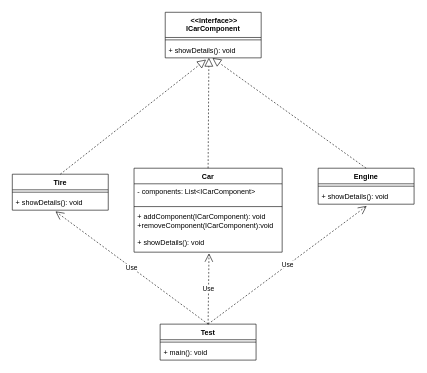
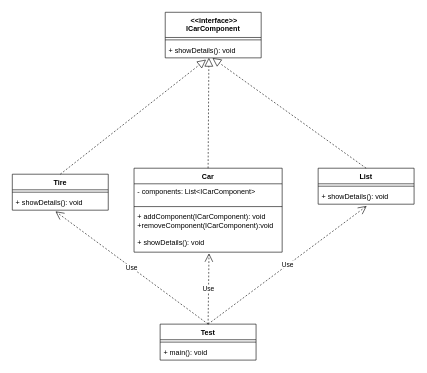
  <mxCell id="0" />
  <mxCell id="1" parent="0" />
  <mxCell id="2" value=" &lt;&lt;interface&gt;&gt;&#10;ICarComponent" style="swimlane;fontStyle=1;align=center;verticalAlign=top;childLayout=stackLayout;horizontal=1;startSize=42;horizontalStack=0;resizeParent=1;resizeParentMax=0;resizeLast=0;collapsible=1;marginBottom=0;" vertex="1" parent="1"><mxGeometry x="275" y="20" width="160" height="76" as="geometry" /></mxCell>
  <mxCell id="3" value="" style="line;strokeWidth=1;fillColor=none;align=left;verticalAlign=middle;spacingTop=-1;spacingLeft=3;spacingRight=3;rotatable=0;labelPosition=right;points=[];portConstraint=eastwest;" vertex="1" parent="2"><mxGeometry y="42" width="160" height="8" as="geometry" /></mxCell>
  <mxCell id="4" value="+ showDetails(): void" style="text;strokeColor=none;fillColor=none;align=left;verticalAlign=top;spacingLeft=4;spacingRight=4;overflow=hidden;rotatable=0;points=[[0,0.5],[1,0.5]];portConstraint=eastwest;" vertex="1" parent="2"><mxGeometry y="50" width="160" height="26" as="geometry" /></mxCell>
  <mxCell id="5" value="Car" style="swimlane;fontStyle=1;align=center;verticalAlign=top;childLayout=stackLayout;horizontal=1;startSize=26;horizontalStack=0;resizeParent=1;resizeParentMax=0;resizeLast=0;collapsible=1;marginBottom=0;" vertex="1" parent="1"><mxGeometry x="223" y="280" width="247" height="140" as="geometry" /></mxCell>
  <mxCell id="6" value="- components: List&lt;ICarComponent&gt;" style="text;strokeColor=none;fillColor=none;align=left;verticalAlign=top;spacingLeft=4;spacingRight=4;overflow=hidden;rotatable=0;points=[[0,0.5],[1,0.5]];portConstraint=eastwest;" vertex="1" parent="5"><mxGeometry y="26" width="247" height="34" as="geometry" /></mxCell>
  <mxCell id="7" value="" style="line;strokeWidth=1;fillColor=none;align=left;verticalAlign=middle;spacingTop=-1;spacingLeft=3;spacingRight=3;rotatable=0;labelPosition=right;points=[];portConstraint=eastwest;" vertex="1" parent="5"><mxGeometry y="60" width="247" height="8" as="geometry" /></mxCell>
  <mxCell id="8" value="+ addComponent(ICarComponent): void&#10;+removeComponent(ICarComponent):void&#10;&#10;+ showDetails(): void" style="text;strokeColor=none;fillColor=none;align=left;verticalAlign=top;spacingLeft=4;spacingRight=4;overflow=hidden;rotatable=0;points=[[0,0.5],[1,0.5]];portConstraint=eastwest;" vertex="1" parent="5"><mxGeometry y="68" width="247" height="72" as="geometry" /></mxCell>
- <mxCell id="9" value="Engine" style="swimlane;fontStyle=1;align=center;verticalAlign=top;childLayout=stackLayout;horizontal=1;startSize=26;horizontalStack=0;resizeParent=1;resizeParentMax=0;resizeLast=0;collapsible=1;marginBottom=0;" vertex="1" parent="1"><mxGeometry x="530" y="280" width="160" height="60" as="geometry" /></mxCell>
+ <mxCell id="9" value="List" style="swimlane;fontStyle=1;align=center;verticalAlign=top;childLayout=stackLayout;horizontal=1;startSize=26;horizontalStack=0;resizeParent=1;resizeParentMax=0;resizeLast=0;collapsible=1;marginBottom=0;" vertex="1" parent="1"><mxGeometry x="530" y="280" width="160" height="60" as="geometry" /></mxCell>
  <mxCell id="10" value="" style="line;strokeWidth=1;fillColor=none;align=left;verticalAlign=middle;spacingTop=-1;spacingLeft=3;spacingRight=3;rotatable=0;labelPosition=right;points=[];portConstraint=eastwest;" vertex="1" parent="9"><mxGeometry y="26" width="160" height="8" as="geometry" /></mxCell>
  <mxCell id="11" value="+ showDetails(): void" style="text;strokeColor=none;fillColor=none;align=left;verticalAlign=top;spacingLeft=4;spacingRight=4;overflow=hidden;rotatable=0;points=[[0,0.5],[1,0.5]];portConstraint=eastwest;" vertex="1" parent="9"><mxGeometry y="34" width="160" height="26" as="geometry" /></mxCell>
  <mxCell id="12" value="" style="endArrow=block;dashed=1;endFill=0;endSize=12;html=1;exitX=0.5;exitY=0;exitDx=0;exitDy=0;entryX=0.455;entryY=0.997;entryDx=0;entryDy=0;entryPerimeter=0;" edge="1" parent="1" source="5" target="4"><mxGeometry width="160" relative="1" as="geometry"><mxPoint x="223" y="400" as="sourcePoint" /><mxPoint x="415" y="207" as="targetPoint" /></mxGeometry></mxCell>
  <mxCell id="13" value="" style="endArrow=block;dashed=1;endFill=0;endSize=12;html=1;exitX=0.5;exitY=0;exitDx=0;exitDy=0;entryX=0.493;entryY=1.013;entryDx=0;entryDy=0;entryPerimeter=0;" edge="1" parent="1" source="9" target="4"><mxGeometry width="160" relative="1" as="geometry"><mxPoint x="313" y="290" as="sourcePoint" /><mxPoint x="413" y="210" as="targetPoint" /></mxGeometry></mxCell>
  <mxCell id="14" value="Tire" style="swimlane;fontStyle=1;align=center;verticalAlign=top;childLayout=stackLayout;horizontal=1;startSize=26;horizontalStack=0;resizeParent=1;resizeParentMax=0;resizeLast=0;collapsible=1;marginBottom=0;" vertex="1" parent="1"><mxGeometry x="20" y="290" width="160" height="60" as="geometry" /></mxCell>
  <mxCell id="15" value="" style="line;strokeWidth=1;fillColor=none;align=left;verticalAlign=middle;spacingTop=-1;spacingLeft=3;spacingRight=3;rotatable=0;labelPosition=right;points=[];portConstraint=eastwest;" vertex="1" parent="14"><mxGeometry y="26" width="160" height="8" as="geometry" /></mxCell>
  <mxCell id="16" value="+ showDetails(): void" style="text;strokeColor=none;fillColor=none;align=left;verticalAlign=top;spacingLeft=4;spacingRight=4;overflow=hidden;rotatable=0;points=[[0,0.5],[1,0.5]];portConstraint=eastwest;" vertex="1" parent="14"><mxGeometry y="34" width="160" height="26" as="geometry" /></mxCell>
  <mxCell id="17" value="" style="endArrow=block;dashed=1;endFill=0;endSize=12;html=1;exitX=0.5;exitY=0;exitDx=0;exitDy=0;entryX=0.425;entryY=1.115;entryDx=0;entryDy=0;entryPerimeter=0;" edge="1" parent="1" source="14" target="4"><mxGeometry width="160" relative="1" as="geometry"><mxPoint x="620" y="290" as="sourcePoint" /><mxPoint x="363.88" y="106.338" as="targetPoint" /></mxGeometry></mxCell>
  <mxCell id="18" value="Test" style="swimlane;fontStyle=1;align=center;verticalAlign=top;childLayout=stackLayout;horizontal=1;startSize=26;horizontalStack=0;resizeParent=1;resizeParentMax=0;resizeLast=0;collapsible=1;marginBottom=0;" vertex="1" parent="1"><mxGeometry x="266.5" y="540" width="160" height="60" as="geometry" /></mxCell>
  <mxCell id="19" value="" style="line;strokeWidth=1;fillColor=none;align=left;verticalAlign=middle;spacingTop=-1;spacingLeft=3;spacingRight=3;rotatable=0;labelPosition=right;points=[];portConstraint=eastwest;" vertex="1" parent="18"><mxGeometry y="26" width="160" height="8" as="geometry" /></mxCell>
  <mxCell id="20" value="+ main(): void" style="text;strokeColor=none;fillColor=none;align=left;verticalAlign=top;spacingLeft=4;spacingRight=4;overflow=hidden;rotatable=0;points=[[0,0.5],[1,0.5]];portConstraint=eastwest;" vertex="1" parent="18"><mxGeometry y="34" width="160" height="26" as="geometry" /></mxCell>
  <mxCell id="21" value="Use" style="endArrow=open;endSize=12;dashed=1;html=1;entryX=0.506;entryY=1.028;entryDx=0;entryDy=0;exitX=0.5;exitY=0;exitDx=0;exitDy=0;entryPerimeter=0;" edge="1" parent="1" source="18" target="8"><mxGeometry width="160" relative="1" as="geometry"><mxPoint x="273.5" y="768" as="sourcePoint" /><mxPoint x="346.5" y="720" as="targetPoint" /></mxGeometry></mxCell>
  <mxCell id="22" value="Use" style="endArrow=open;endSize=12;dashed=1;html=1;entryX=0.506;entryY=1.115;entryDx=0;entryDy=0;entryPerimeter=0;exitX=0.5;exitY=0;exitDx=0;exitDy=0;" edge="1" parent="1" source="18" target="11"><mxGeometry width="160" relative="1" as="geometry"><mxPoint x="350" y="540" as="sourcePoint" /><mxPoint x="357.982" y="432.016" as="targetPoint" /></mxGeometry></mxCell>
  <mxCell id="23" value="Use" style="endArrow=open;endSize=12;dashed=1;html=1;entryX=0.45;entryY=1.077;entryDx=0;entryDy=0;entryPerimeter=0;exitX=0.5;exitY=0;exitDx=0;exitDy=0;" edge="1" parent="1" source="18" target="16"><mxGeometry width="160" relative="1" as="geometry"><mxPoint x="350" y="540" as="sourcePoint" /><mxPoint x="620.96" y="352.99" as="targetPoint" /></mxGeometry></mxCell>
